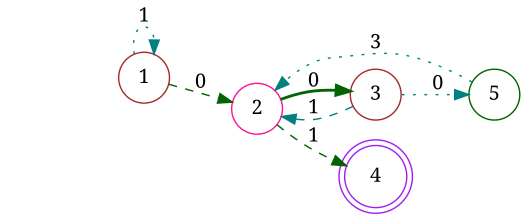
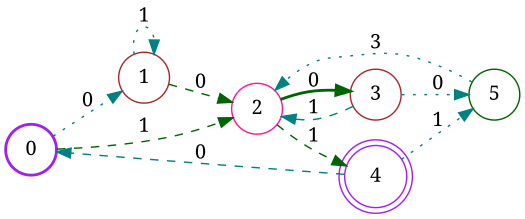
  digraph {
    fontname="Noto Serif"
    rankdir=LR
    node [color=purple fontname="Noto Serif" shape=circle]
    edge [color=teal fontname="Noto Serif" style=dotted]
+   0 [style=bold]
    1 [color=brown]
    2 [color=deeppink]
    3 [color=brown]
    4 [peripheries=2]
    5 [color=darkgreen]
+   0 -> 1 [label=0]
+   0 -> 2 [color=darkgreen label=1 style=dashed]
    1 -> 1 [label=1]
    1 -> 2 [color=darkgreen label=0 style=dashed]
    2 -> 3 [color=darkgreen label=0 style=bold]
    2 -> 4 [color=darkgreen label=1 style=dashed]
    3 -> 2 [label=1 style=dashed]
    3 -> 5 [label=0]
+   4 -> 0 [label=0 style=dashed]
+   4 -> 5 [label=1]
    5 -> 2 [label=3]
  }
